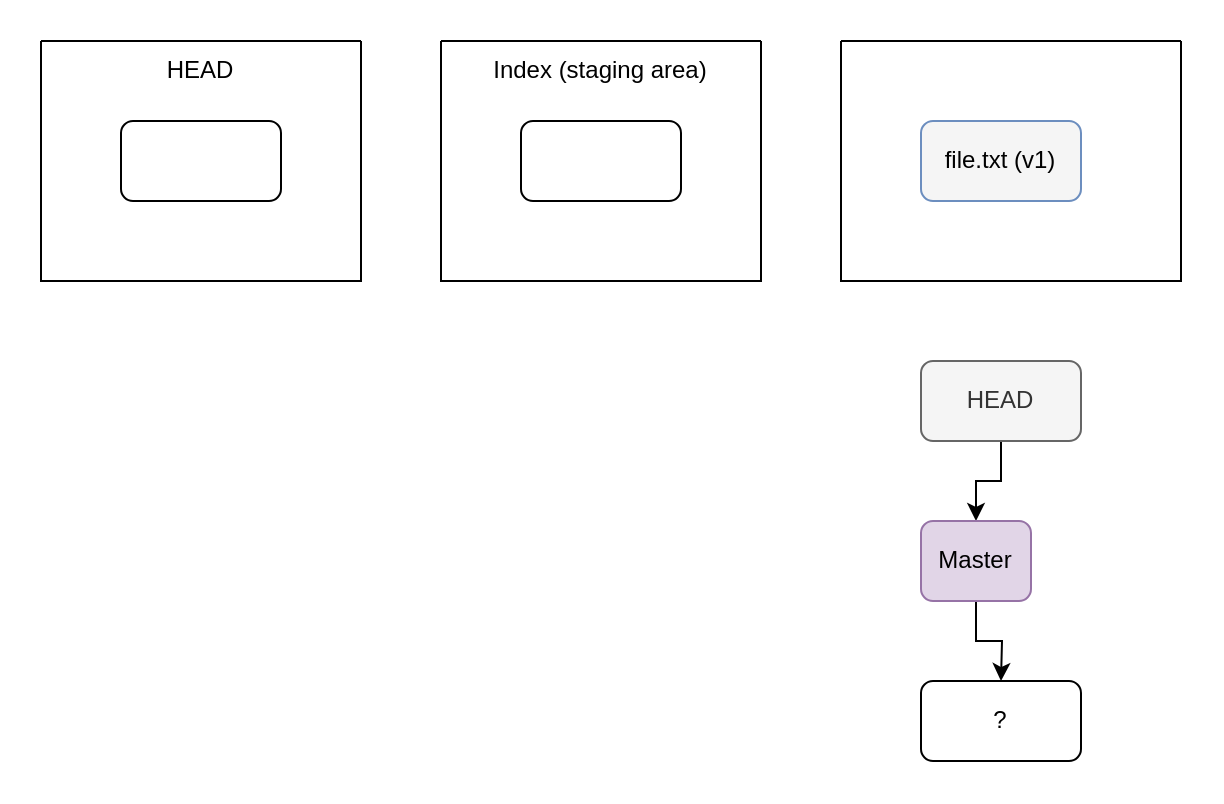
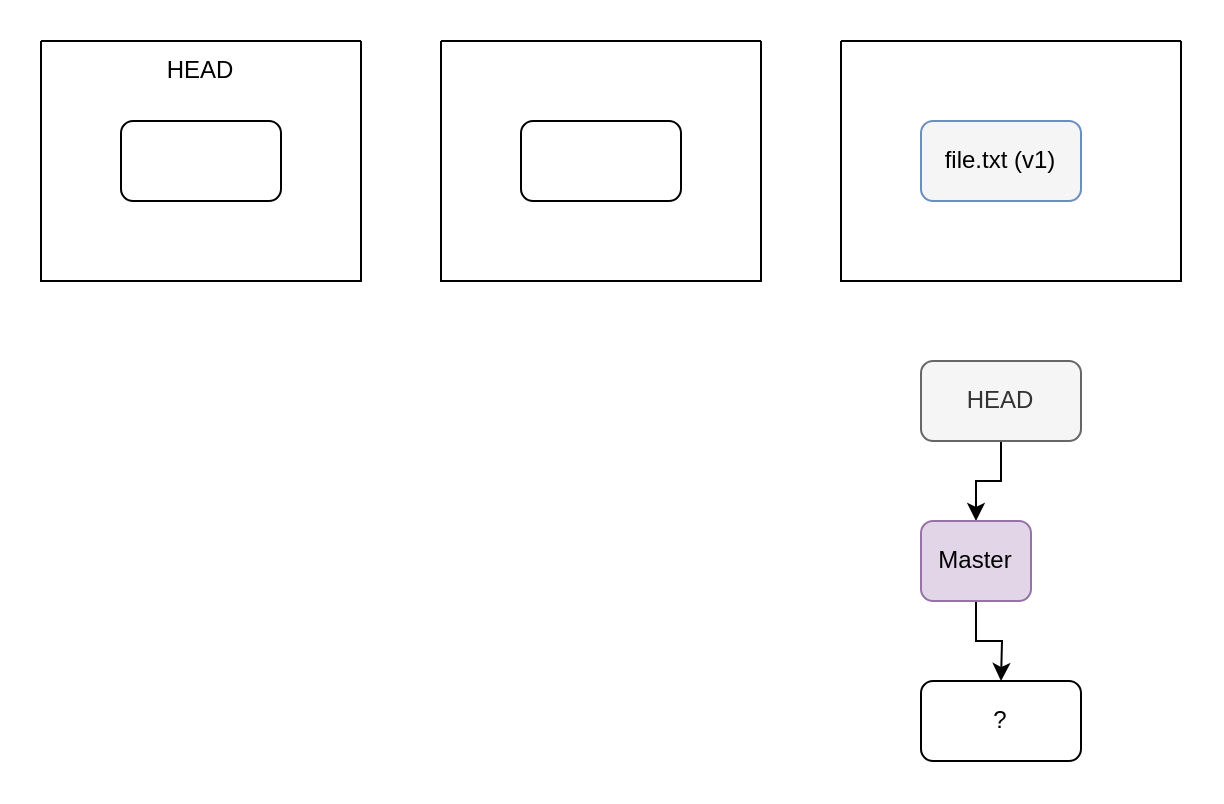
  <mxCell id="0" />
  <mxCell id="1" parent="0" />
  <mxCell id="2" value="" style="swimlane;startSize=0;" parent="1" vertex="1"><mxGeometry x="20" y="20" width="160" height="120" as="geometry" /></mxCell>
  <mxCell id="3" value="" style="rounded=1;whiteSpace=wrap;html=1;" parent="2" vertex="1"><mxGeometry x="40" y="40" width="80" height="40" as="geometry" /></mxCell>
  <mxCell id="4" value="HEAD" style="text;html=1;align=center;verticalAlign=middle;whiteSpace=wrap;rounded=0;" parent="2" vertex="1"><mxGeometry width="160" height="30" as="geometry" /></mxCell>
  <mxCell id="5" value="" style="swimlane;startSize=0;" parent="1" vertex="1"><mxGeometry x="220" y="20" width="160" height="120" as="geometry" /></mxCell>
  <mxCell id="6" value="" style="rounded=1;whiteSpace=wrap;html=1;" parent="5" vertex="1"><mxGeometry x="40" y="40" width="80" height="40" as="geometry" /></mxCell>
- <mxCell id="7" value="Index (staging area)" style="text;html=1;align=center;verticalAlign=middle;whiteSpace=wrap;rounded=0;" parent="5" vertex="1"><mxGeometry width="160" height="30" as="geometry" /></mxCell>
  <mxCell id="8" value="" style="swimlane;startSize=0;" parent="1" vertex="1"><mxGeometry x="420" y="20" width="170" height="120" as="geometry" /></mxCell>
  <mxCell id="9" value="file.txt (v1)" style="rounded=1;whiteSpace=wrap;html=1;fillColor=#f5f5f5;strokeColor=#6c8ebf;" parent="8" vertex="1"><mxGeometry x="40" y="40" width="80" height="40" as="geometry" /></mxCell>
  <mxCell id="10" style="edgeStyle=orthogonalEdgeStyle;rounded=0;orthogonalLoop=1;jettySize=auto;html=1;exitX=0.5;exitY=1;exitDx=0;exitDy=0;entryX=0.5;entryY=0;entryDx=0;entryDy=0;" parent="1" source="11" target="13" edge="1"><mxGeometry relative="1" as="geometry" /></mxCell>
  <mxCell id="11" value="HEAD" style="rounded=1;whiteSpace=wrap;html=1;fillColor=#f5f5f5;fontColor=#333333;strokeColor=#666666;" parent="1" vertex="1"><mxGeometry x="460" y="180" width="80" height="40" as="geometry" /></mxCell>
  <mxCell id="12" style="edgeStyle=orthogonalEdgeStyle;rounded=0;orthogonalLoop=1;jettySize=auto;html=1;exitX=0.5;exitY=1;exitDx=0;exitDy=0;entryX=0.5;entryY=0;entryDx=0;entryDy=0;" parent="1" source="13" edge="1"><mxGeometry relative="1" as="geometry"><mxPoint x="500" y="340" as="targetPoint" /></mxGeometry></mxCell>
  <mxCell id="13" value="Master" style="rounded=1;whiteSpace=wrap;html=1;fillColor=#e1d5e7;strokeColor=#9673a6;" parent="1" vertex="1"><mxGeometry x="460" y="260" width="55" height="40" as="geometry" /></mxCell>
  <mxCell id="14" value="?" style="rounded=1;whiteSpace=wrap;html=1;" parent="1" vertex="1"><mxGeometry x="460" y="340" width="80" height="40" as="geometry" /></mxCell>
